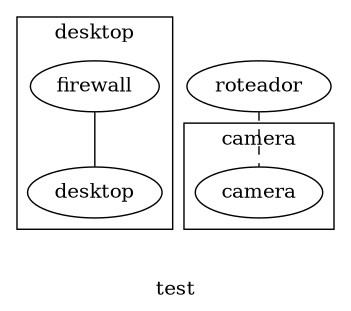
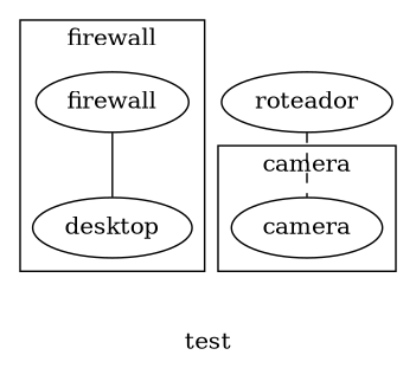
  graph {
    fontsize=14
    label=test
    labelloc=c
    firewall
    desktop
    camera
    roteador
    subgraph cluster_1 {
-     label=desktop
+     label=firewall
      firewall
      desktop
    }
    subgraph cluster_2 {
      label=camera
      camera
    }
    firewall -- desktop [style=solid]
    roteador -- camera [style=dashed]
  }
